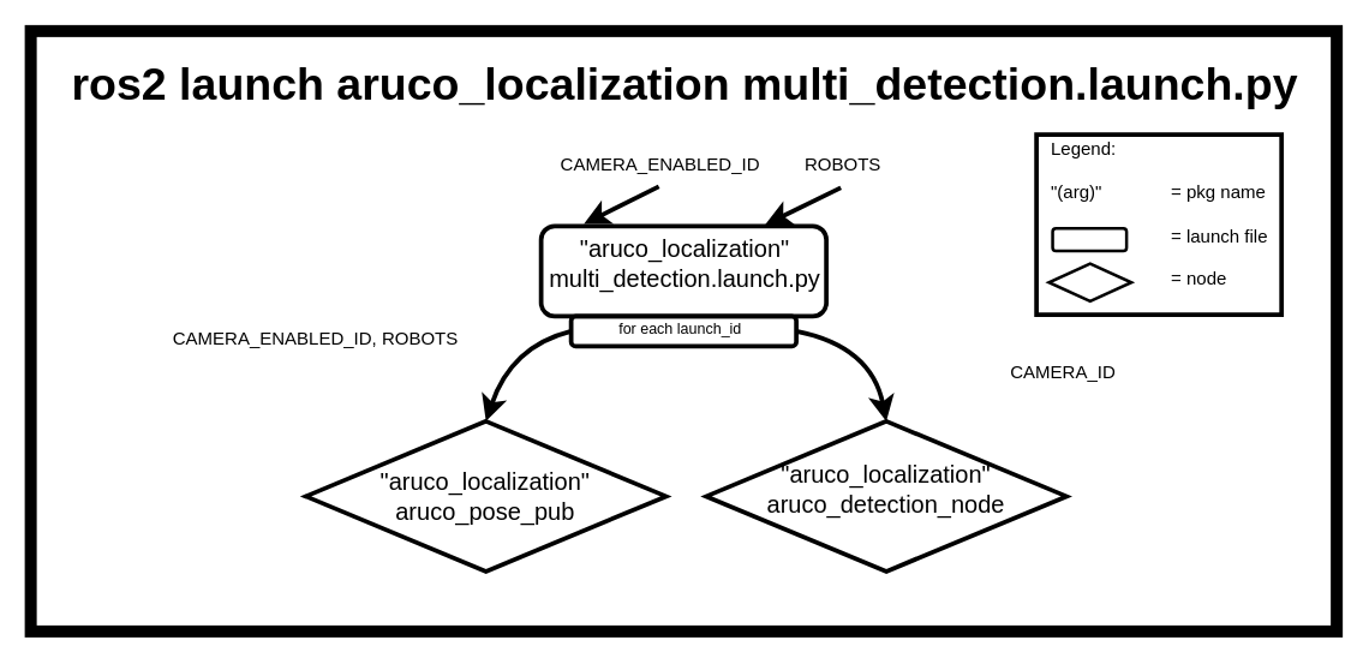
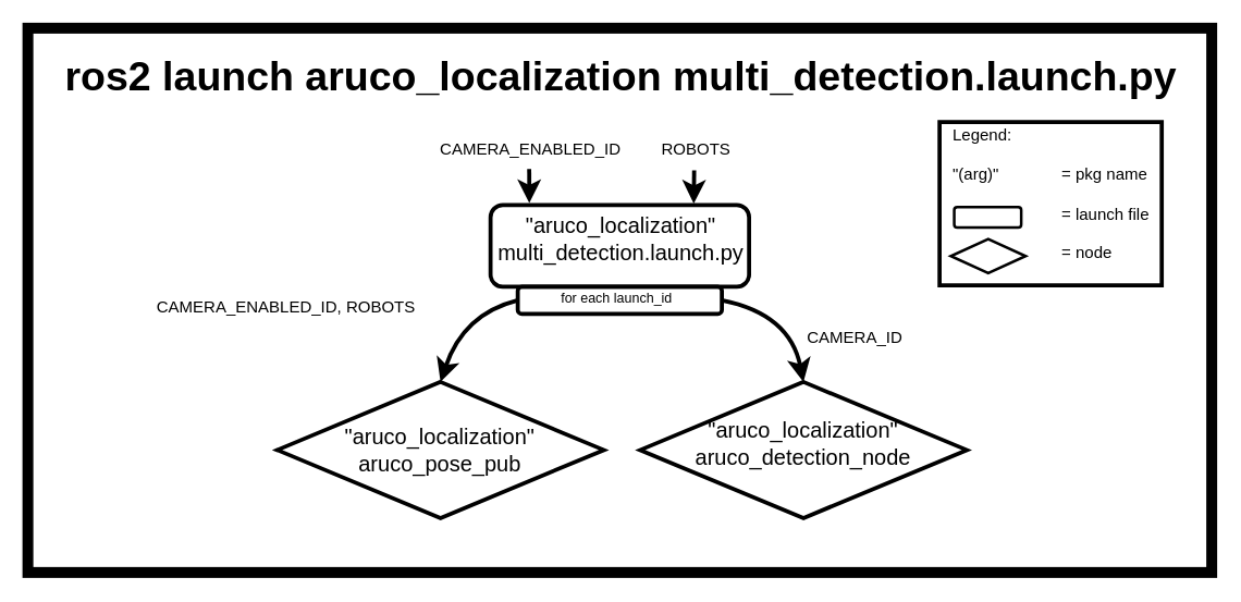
  <mxCell id="0" />
  <mxCell id="1" parent="0" />
  <mxCell id="2" value="" style="rounded=0;whiteSpace=wrap;html=1;fillColor=light-dark(#FFFFFF,#FFFFFF);strokeColor=light-dark(#000000,#000000);strokeWidth=8;" parent="1" vertex="1"><mxGeometry x="20" y="20" width="870" height="400" as="geometry" /></mxCell>
  <mxCell id="3" value="&lt;h1&gt;&lt;font style=&quot;color: light-dark(rgb(0, 0, 0), rgb(0, 0, 0)); font-size: 30px;&quot;&gt;ros2 launch aruco_localization multi_detection.launch.py&lt;/font&gt;&lt;/h1&gt;" style="text;html=1;align=center;verticalAlign=middle;whiteSpace=wrap;rounded=0;fontSize=16;" parent="1" vertex="1"><mxGeometry x="35.75" y="40" width="840" height="30" as="geometry" /></mxCell>
  <mxCell id="4" value="" style="rounded=1;whiteSpace=wrap;html=1;fillColor=none;strokeColor=light-dark(#000000,#000000);strokeWidth=3;" parent="1" vertex="1"><mxGeometry x="360" y="150" width="190" height="60" as="geometry" /></mxCell>
  <mxCell id="5" value="&lt;div align=&quot;center&quot;&gt;&lt;span style=&quot;color: light-dark(rgb(0, 0, 0), rgb(0, 0, 0));&quot;&gt;&quot;aruco_localization&quot;&lt;/span&gt;&lt;/div&gt;&lt;div align=&quot;center&quot;&gt;&lt;span style=&quot;color: light-dark(rgb(0, 0, 0), rgb(0, 0, 0));&quot;&gt;multi_detection.launch.py&lt;/span&gt;&lt;/div&gt;" style="text;strokeColor=none;fillColor=none;html=1;align=center;verticalAlign=middle;whiteSpace=wrap;rounded=0;fontSize=16;" parent="1" vertex="1"><mxGeometry x="396.25" y="160" width="120" height="30" as="geometry" /></mxCell>
  <mxCell id="6" value="" style="rhombus;whiteSpace=wrap;html=1;fillColor=none;strokeColor=light-dark(#000000,#000000);strokeWidth=3;" parent="1" vertex="1"><mxGeometry x="470" y="280" width="240" height="100" as="geometry" /></mxCell>
  <mxCell id="7" value="&lt;div&gt;&lt;span style=&quot;color: light-dark(rgb(0, 0, 0), rgb(0, 0, 0));&quot;&gt;&quot;aruco_localization&quot;&lt;/span&gt;&lt;/div&gt;&lt;div&gt;&lt;span style=&quot;color: light-dark(rgb(0, 0, 0), rgb(0, 0, 0));&quot;&gt;aruco_detection_node&lt;/span&gt;&lt;/div&gt;" style="text;strokeColor=none;fillColor=none;html=1;align=center;verticalAlign=middle;whiteSpace=wrap;rounded=0;fontSize=16;" parent="1" vertex="1"><mxGeometry x="530" y="310" width="120" height="30" as="geometry" /></mxCell>
  <mxCell id="8" value="" style="endArrow=classic;html=1;rounded=0;fontSize=12;startSize=8;endSize=8;curved=1;strokeColor=light-dark(#000000,#000000);entryX=0.5;entryY=0;entryDx=0;entryDy=0;exitX=0.85;exitY=0.567;exitDx=0;exitDy=0;strokeWidth=3;exitPerimeter=0;" parent="1" source="16" target="6" edge="1"><mxGeometry width="50" height="50" relative="1" as="geometry"><mxPoint x="592.5" y="220" as="sourcePoint" /><mxPoint x="630" y="259" as="targetPoint" /><Array as="points"><mxPoint x="580" y="230" /></Array></mxGeometry></mxCell>
  <mxCell id="9" value="" style="rhombus;whiteSpace=wrap;html=1;fillColor=none;strokeColor=light-dark(#000000,#000000);strokeWidth=3;" parent="1" vertex="1"><mxGeometry x="203.25" y="280" width="240" height="100" as="geometry" /></mxCell>
  <mxCell id="10" value="&lt;div&gt;&lt;span style=&quot;color: light-dark(rgb(0, 0, 0), rgb(0, 0, 0));&quot;&gt;&quot;aruco_localization&quot;&lt;/span&gt;&lt;/div&gt;&lt;div&gt;&lt;span style=&quot;color: light-dark(rgb(0, 0, 0), rgb(0, 0, 0));&quot;&gt;aruco_pose_pub&lt;/span&gt;&lt;/div&gt;" style="text;strokeColor=none;fillColor=none;html=1;align=center;verticalAlign=middle;whiteSpace=wrap;rounded=0;fontSize=16;" parent="1" vertex="1"><mxGeometry x="263.25" y="315" width="120" height="30" as="geometry" /></mxCell>
  <mxCell id="11" value="" style="endArrow=classic;html=1;rounded=0;fontSize=12;startSize=8;endSize=8;curved=1;strokeColor=light-dark(#000000,#000000);entryX=0.5;entryY=0;entryDx=0;entryDy=0;exitX=0.168;exitY=0.567;exitDx=0;exitDy=0;strokeWidth=3;exitPerimeter=0;" parent="1" source="16" target="9" edge="1"><mxGeometry width="50" height="50" relative="1" as="geometry"><mxPoint x="346.25" y="181" as="sourcePoint" /><mxPoint x="276.25" y="235" as="targetPoint" /><Array as="points"><mxPoint x="340" y="230" /></Array></mxGeometry></mxCell>
- <mxCell id="12" value="&lt;span style=&quot;color: light-dark(rgb(0, 0, 0), rgb(0, 0, 0));&quot;&gt;CAMERA_ENABLED_ID&amp;nbsp; &amp;nbsp; &amp;nbsp; &amp;nbsp; &amp;nbsp;ROBOTS&lt;/span&gt;" style="text;html=1;whiteSpace=wrap;strokeColor=none;fillColor=none;align=center;verticalAlign=middle;rounded=0;" vertex="1" parent="1"><mxGeometry x="370" y="94" width="220" height="30" as="geometry" /></mxCell>
+ <mxCell id="12" value="&lt;span style=&quot;color: light-dark(rgb(0, 0, 0), rgb(0, 0, 0));&quot;&gt;CAMERA_ENABLED_ID&amp;nbsp; &amp;nbsp; &amp;nbsp; &amp;nbsp; &amp;nbsp;ROBOTS&lt;/span&gt;" style="text;html=1;whiteSpace=wrap;strokeColor=none;fillColor=none;align=center;verticalAlign=middle;rounded=0;" vertex="1" parent="1"><mxGeometry x="320" y="94" width="220" height="30" as="geometry" /></mxCell>
  <mxCell id="13" value="" style="endArrow=classic;html=1;rounded=0;fontSize=12;startSize=8;endSize=8;curved=1;strokeColor=light-dark(#000000,#000000);entryX=0.15;entryY=-0.024;entryDx=0;entryDy=0;exitX=0.311;exitY=0.986;exitDx=0;exitDy=0;strokeWidth=3;exitPerimeter=0;entryPerimeter=0;" edge="1" parent="1" source="12" target="4"><mxGeometry width="50" height="50" relative="1" as="geometry"><mxPoint x="350" y="130.5" as="sourcePoint" /><mxPoint x="280" y="229.5" as="targetPoint" /></mxGeometry></mxCell>
  <mxCell id="14" value="" style="endArrow=classic;html=1;rounded=0;fontSize=12;startSize=8;endSize=8;curved=1;strokeColor=light-dark(#000000,#000000);entryX=0.786;entryY=-0.017;entryDx=0;entryDy=0;exitX=0.862;exitY=1.014;exitDx=0;exitDy=0;strokeWidth=3;exitPerimeter=0;entryPerimeter=0;" edge="1" parent="1" source="12" target="4"><mxGeometry width="50" height="50" relative="1" as="geometry"><mxPoint x="490" y="130" as="sourcePoint" /><mxPoint x="491" y="155" as="targetPoint" /></mxGeometry></mxCell>
  <mxCell id="15" value="" style="rounded=1;whiteSpace=wrap;html=1;fillColor=none;strokeColor=light-dark(#000000,#000000);strokeWidth=3;" vertex="1" parent="1"><mxGeometry x="380" y="210" width="150" height="20" as="geometry" /></mxCell>
  <mxCell id="16" value="&lt;font style=&quot;font-size: 10px;&quot;&gt;&lt;span style=&quot;color: light-dark(rgb(0, 0, 0), rgb(0, 0, 0));&quot;&gt;for each launch_id&lt;/span&gt;&lt;/font&gt;" style="text;html=1;whiteSpace=wrap;strokeColor=none;fillColor=none;align=center;verticalAlign=middle;rounded=0;" vertex="1" parent="1"><mxGeometry x="343" y="203" width="220" height="30" as="geometry" /></mxCell>
- <mxCell id="17" value="&lt;span style=&quot;color: light-dark(rgb(0, 0, 0), rgb(0, 0, 0));&quot;&gt;CAMERA_ID&lt;/span&gt;" style="text;html=1;whiteSpace=wrap;strokeColor=none;fillColor=none;align=center;verticalAlign=middle;rounded=0;" vertex="1" parent="1"><mxGeometry x="638.25" y="233" width="140" height="30" as="geometry" /></mxCell>
+ <mxCell id="17" value="&lt;span style=&quot;color: light-dark(rgb(0, 0, 0), rgb(0, 0, 0));&quot;&gt;CAMERA_ID&lt;/span&gt;" style="text;html=1;whiteSpace=wrap;strokeColor=none;fillColor=none;align=center;verticalAlign=middle;rounded=0;" vertex="1" parent="1"><mxGeometry x="558.25" y="233" width="140" height="30" as="geometry" /></mxCell>
  <mxCell id="18" value="&lt;span style=&quot;color: light-dark(rgb(0, 0, 0), rgb(0, 0, 0));&quot;&gt;CAMERA_ENABLED_ID, ROBOTS&lt;/span&gt;" style="text;html=1;whiteSpace=wrap;strokeColor=none;fillColor=none;align=center;verticalAlign=middle;rounded=0;" vertex="1" parent="1"><mxGeometry x="100" y="210" width="220" height="30" as="geometry" /></mxCell>
  <mxCell id="19" value="" style="rounded=0;whiteSpace=wrap;html=1;fillColor=none;strokeColor=light-dark(#000000,#000000);strokeWidth=3;" vertex="1" parent="1"><mxGeometry x="690" y="89" width="163.25" height="120" as="geometry" /></mxCell>
  <mxCell id="20" value="&lt;div align=&quot;left&quot;&gt;&lt;span style=&quot;color: light-dark(rgb(0, 0, 0), rgb(0, 0, 0));&quot;&gt;Legend:&lt;/span&gt;&lt;/div&gt;&lt;div align=&quot;left&quot;&gt;&lt;span style=&quot;color: light-dark(rgb(0, 0, 0), rgb(0, 0, 0));&quot;&gt;&lt;br&gt;&lt;/span&gt;&lt;/div&gt;&lt;div align=&quot;left&quot;&gt;&lt;span style=&quot;color: light-dark(rgb(0, 0, 0), rgb(0, 0, 0));&quot;&gt;&lt;span style=&quot;white-space: pre;&quot;&gt;&quot;(arg)&quot;&lt;/span&gt;&lt;span style=&quot;white-space: pre;&quot;&gt;&#09;&lt;span style=&quot;white-space: pre;&quot;&gt;&#09;&lt;/span&gt;&lt;/span&gt;= pkg name&lt;/span&gt;&lt;/div&gt;&lt;div align=&quot;left&quot;&gt;&lt;span style=&quot;color: light-dark(rgb(0, 0, 0), rgb(0, 0, 0));&quot;&gt;&lt;br&gt;&lt;/span&gt;&lt;/div&gt;&lt;div align=&quot;left&quot;&gt;&lt;span style=&quot;color: light-dark(rgb(0, 0, 0), rgb(0, 0, 0));&quot;&gt;&lt;span style=&quot;white-space: pre;&quot;&gt;&#09;&lt;/span&gt;&lt;span style=&quot;white-space: pre;&quot;&gt;&#09;&lt;span style=&quot;white-space: pre;&quot;&gt;&#09;&lt;/span&gt;&lt;/span&gt;= launch file&lt;/span&gt;&lt;/div&gt;&lt;div align=&quot;left&quot;&gt;&lt;span style=&quot;color: light-dark(rgb(0, 0, 0), rgb(0, 0, 0));&quot;&gt;&lt;br&gt;&lt;/span&gt;&lt;/div&gt;&lt;div align=&quot;left&quot;&gt;&lt;span style=&quot;color: light-dark(rgb(0, 0, 0), rgb(0, 0, 0));&quot;&gt;&lt;span style=&quot;white-space: pre;&quot;&gt;&#09;&lt;/span&gt;&lt;span style=&quot;white-space: pre;&quot;&gt;&#09;&lt;/span&gt;&lt;span style=&quot;white-space: pre;&quot;&gt;&#09;&lt;/span&gt;= node&lt;/span&gt;&lt;/div&gt;" style="text;html=1;whiteSpace=wrap;strokeColor=none;fillColor=none;align=left;verticalAlign=middle;rounded=0;" vertex="1" parent="1"><mxGeometry x="698.25" y="107" width="149" height="70" as="geometry" /></mxCell>
  <mxCell id="21" value="" style="rounded=1;whiteSpace=wrap;html=1;fillColor=none;strokeColor=light-dark(#000000,#000000);strokeWidth=2;" vertex="1" parent="1"><mxGeometry x="700.75" y="151.5" width="49.25" height="15" as="geometry" /></mxCell>
  <mxCell id="22" value="" style="rhombus;whiteSpace=wrap;html=1;fillColor=none;strokeColor=light-dark(#000000,#000000);strokeWidth=2;" vertex="1" parent="1"><mxGeometry x="698.25" y="175" width="55" height="25" as="geometry" /></mxCell>
